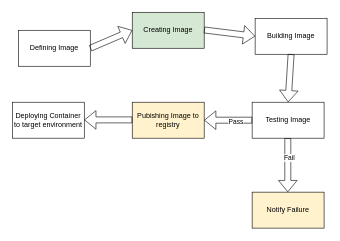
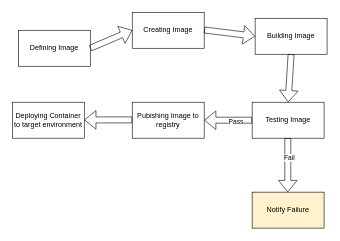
  <mxCell id="0" />
  <mxCell id="1" parent="0" />
  <mxCell id="2" value="Defining Image" style="rounded=0;whiteSpace=wrap;html=1;" vertex="1" parent="1"><mxGeometry x="30" y="50" width="120" height="60" as="geometry" /></mxCell>
- <mxCell id="3" value="Creating Image" style="rounded=0;whiteSpace=wrap;html=1;fillColor=#d5e8d4;" vertex="1" parent="1"><mxGeometry x="220" y="20" width="120" height="60" as="geometry" /></mxCell>
+ <mxCell id="3" value="Creating Image" style="rounded=0;whiteSpace=wrap;html=1;" vertex="1" parent="1"><mxGeometry x="220" y="20" width="120" height="60" as="geometry" /></mxCell>
  <mxCell id="4" value="Building Image" style="rounded=0;whiteSpace=wrap;html=1;" vertex="1" parent="1"><mxGeometry x="425" y="30" width="120" height="60" as="geometry" /></mxCell>
  <mxCell id="5" value="Testing Image" style="rounded=0;whiteSpace=wrap;html=1;" vertex="1" parent="1"><mxGeometry x="420" y="170" width="120" height="60" as="geometry" /></mxCell>
- <mxCell id="6" value="Pubishing Image to registry" style="rounded=0;whiteSpace=wrap;html=1;fillColor=#fff2cc;" vertex="1" parent="1"><mxGeometry x="220" y="170" width="120" height="60" as="geometry" /></mxCell>
+ <mxCell id="6" value="Pubishing Image to registry" style="rounded=0;whiteSpace=wrap;html=1;" vertex="1" parent="1"><mxGeometry x="220" y="170" width="120" height="60" as="geometry" /></mxCell>
  <mxCell id="7" value="Deploying Container to target environment" style="rounded=0;whiteSpace=wrap;html=1;" vertex="1" parent="1"><mxGeometry x="20" y="170" width="120" height="60" as="geometry" /></mxCell>
  <mxCell id="8" value="" style="shape=flexArrow;endArrow=classic;html=1;rounded=0;exitX=1;exitY=0.5;exitDx=0;exitDy=0;" edge="1" parent="1" source="2"><mxGeometry width="50" height="50" relative="1" as="geometry"><mxPoint x="170" y="100" as="sourcePoint" /><mxPoint x="220" y="50" as="targetPoint" /></mxGeometry></mxCell>
  <mxCell id="9" value="" style="shape=flexArrow;endArrow=classic;html=1;rounded=0;exitX=1;exitY=0.5;exitDx=0;exitDy=0;entryX=0;entryY=0.5;entryDx=0;entryDy=0;" edge="1" parent="1" target="4"><mxGeometry width="50" height="50" relative="1" as="geometry"><mxPoint x="340" y="49.5" as="sourcePoint" /><mxPoint x="410" y="49.5" as="targetPoint" /></mxGeometry></mxCell>
  <mxCell id="10" value="" style="shape=flexArrow;endArrow=classic;html=1;rounded=0;exitX=0.5;exitY=1;exitDx=0;exitDy=0;entryX=0.5;entryY=0;entryDx=0;entryDy=0;" edge="1" parent="1" source="4" target="5"><mxGeometry width="50" height="50" relative="1" as="geometry"><mxPoint x="430" y="150" as="sourcePoint" /><mxPoint x="510" y="150.5" as="targetPoint" /></mxGeometry></mxCell>
  <mxCell id="11" value="" style="shape=flexArrow;endArrow=classic;html=1;rounded=0;exitX=0.5;exitY=1;exitDx=0;exitDy=0;entryX=0.5;entryY=0;entryDx=0;entryDy=0;" edge="1" parent="1"><mxGeometry width="50" height="50" relative="1" as="geometry"><mxPoint x="479.5" y="230" as="sourcePoint" /><mxPoint x="479.5" y="320" as="targetPoint" /></mxGeometry></mxCell>
  <mxCell id="12" value="Fail" style="edgeLabel;html=1;align=center;verticalAlign=middle;resizable=0;points=[];" vertex="1" connectable="0" parent="11"><mxGeometry x="-0.289" y="2" relative="1" as="geometry"><mxPoint as="offset" /></mxGeometry></mxCell>
  <mxCell id="13" value="" style="shape=flexArrow;endArrow=classic;html=1;rounded=0;exitX=0;exitY=0.5;exitDx=0;exitDy=0;entryX=1;entryY=0.5;entryDx=0;entryDy=0;" edge="1" parent="1" source="5" target="6"><mxGeometry width="50" height="50" relative="1" as="geometry"><mxPoint x="400" y="190" as="sourcePoint" /><mxPoint x="400" y="280" as="targetPoint" /></mxGeometry></mxCell>
  <mxCell id="14" value="Pass" style="edgeLabel;html=1;align=center;verticalAlign=middle;resizable=0;points=[];" vertex="1" connectable="0" parent="13"><mxGeometry x="-0.289" y="2" relative="1" as="geometry"><mxPoint as="offset" /></mxGeometry></mxCell>
  <mxCell id="15" value="" style="shape=flexArrow;endArrow=classic;html=1;rounded=0;exitX=0;exitY=0.5;exitDx=0;exitDy=0;entryX=1;entryY=0.5;entryDx=0;entryDy=0;" edge="1" parent="1"><mxGeometry width="50" height="50" relative="1" as="geometry"><mxPoint x="220" y="199.5" as="sourcePoint" /><mxPoint x="140" y="199.5" as="targetPoint" /></mxGeometry></mxCell>
  <mxCell id="16" value="Notify Failure" style="rounded=0;whiteSpace=wrap;html=1;fillColor=#fff2cc;" vertex="1" parent="1"><mxGeometry x="420" y="320" width="120" height="60" as="geometry" /></mxCell>
